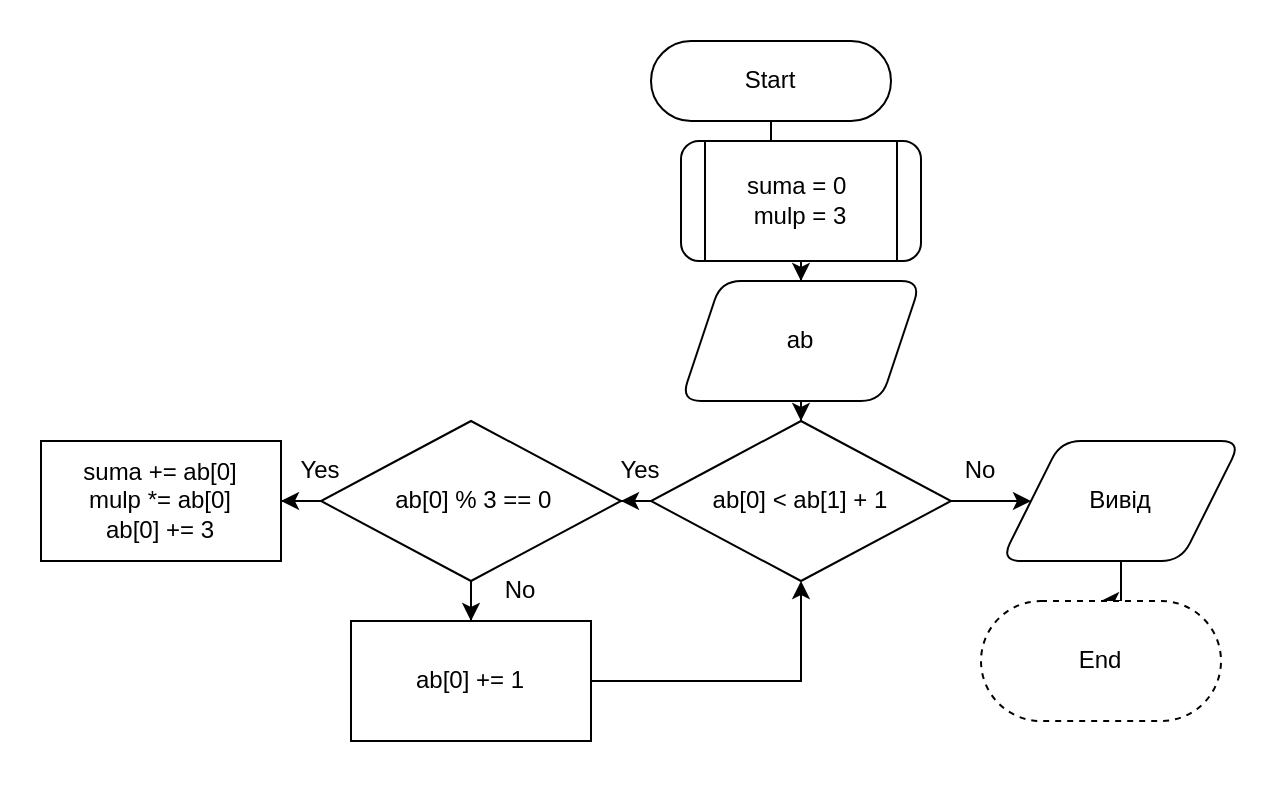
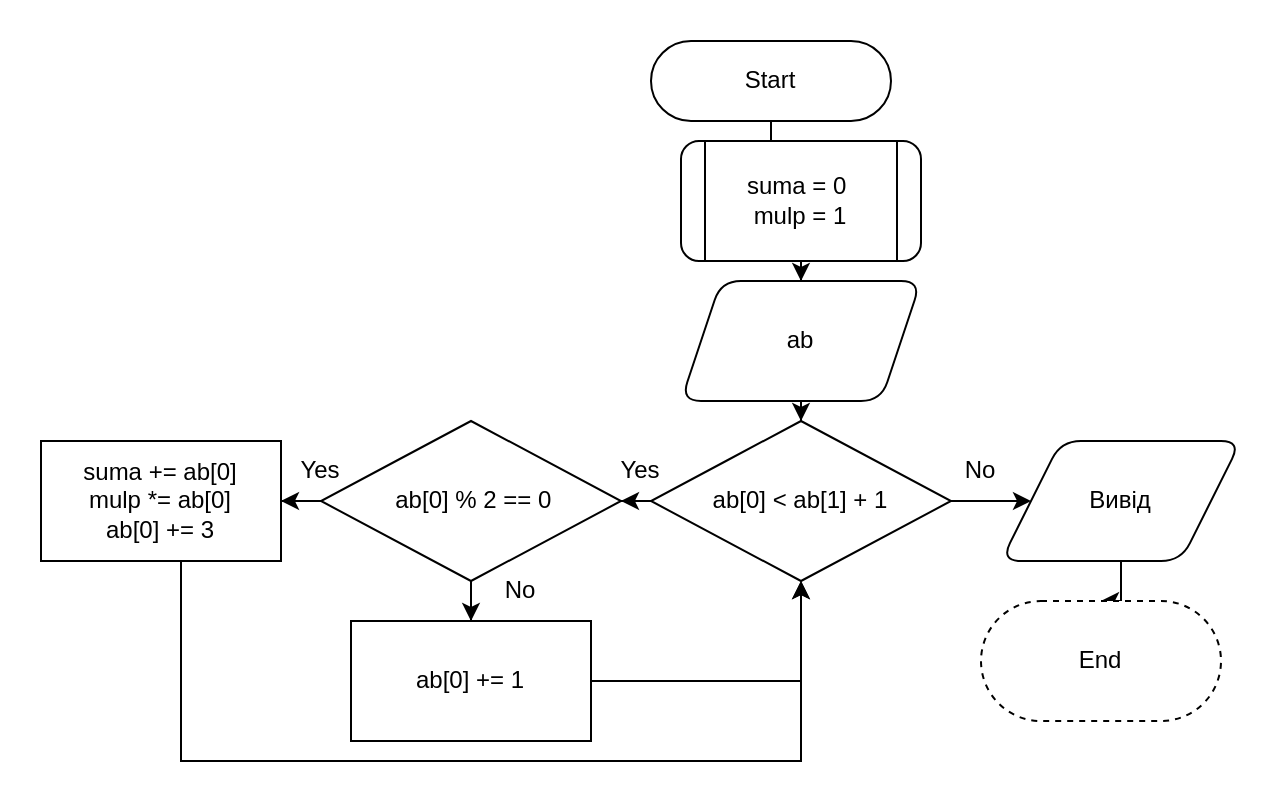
  <mxCell id="0" />
  <mxCell id="1" parent="0" />
  <mxCell id="2" value="" style="edgeStyle=orthogonalEdgeStyle;rounded=0;orthogonalLoop=1;jettySize=auto;html=1;" edge="1" parent="1" source="3" target="5"><mxGeometry relative="1" as="geometry" /></mxCell>
  <mxCell id="3" value="Start" style="rounded=1;whiteSpace=wrap;html=1;fontSize=12;glass=0;strokeWidth=1;shadow=0;arcSize=50;" parent="1" vertex="1"><mxGeometry x="325" y="20" width="120" height="40" as="geometry" /></mxCell>
  <mxCell id="4" value="" style="edgeStyle=orthogonalEdgeStyle;rounded=0;orthogonalLoop=1;jettySize=auto;html=1;" edge="1" parent="1" source="5" target="7"><mxGeometry relative="1" as="geometry" /></mxCell>
- <mxCell id="5" value="suma = 0&amp;nbsp;&lt;div&gt;mulp = 3&lt;/div&gt;" style="shape=process;whiteSpace=wrap;html=1;backgroundOutline=1;rounded=1;glass=0;strokeWidth=1;shadow=0;" vertex="1" parent="1"><mxGeometry x="340" y="70" width="120" height="60" as="geometry" /></mxCell>
+ <mxCell id="5" value="suma = 0&amp;nbsp;&lt;div&gt;mulp = 1&lt;/div&gt;" style="shape=process;whiteSpace=wrap;html=1;backgroundOutline=1;rounded=1;glass=0;strokeWidth=1;shadow=0;" vertex="1" parent="1"><mxGeometry x="340" y="70" width="120" height="60" as="geometry" /></mxCell>
  <mxCell id="6" value="" style="edgeStyle=orthogonalEdgeStyle;rounded=0;orthogonalLoop=1;jettySize=auto;html=1;" edge="1" parent="1" source="7" target="10"><mxGeometry relative="1" as="geometry" /></mxCell>
  <mxCell id="7" value="ab" style="shape=parallelogram;perimeter=parallelogramPerimeter;whiteSpace=wrap;html=1;fixedSize=1;rounded=1;glass=0;strokeWidth=1;shadow=0;" vertex="1" parent="1"><mxGeometry x="340" y="140" width="120" height="60" as="geometry" /></mxCell>
  <mxCell id="8" value="" style="edgeStyle=orthogonalEdgeStyle;rounded=0;orthogonalLoop=1;jettySize=auto;html=1;" edge="1" parent="1" source="10" target="13"><mxGeometry relative="1" as="geometry" /></mxCell>
  <mxCell id="9" style="edgeStyle=orthogonalEdgeStyle;rounded=0;orthogonalLoop=1;jettySize=auto;html=1;entryX=0;entryY=0.5;entryDx=0;entryDy=0;" edge="1" parent="1" source="10" target="23"><mxGeometry relative="1" as="geometry" /></mxCell>
  <mxCell id="10" value="ab[0] &lt; ab[1] + 1" style="rhombus;whiteSpace=wrap;html=1;rounded=1;glass=0;strokeWidth=1;shadow=0;arcSize=0;" vertex="1" parent="1"><mxGeometry x="325" y="210" width="150" height="80" as="geometry" /></mxCell>
  <mxCell id="11" value="" style="edgeStyle=orthogonalEdgeStyle;rounded=0;orthogonalLoop=1;jettySize=auto;html=1;" edge="1" parent="1" source="13" target="15"><mxGeometry relative="1" as="geometry" /></mxCell>
  <mxCell id="12" value="" style="edgeStyle=orthogonalEdgeStyle;rounded=0;orthogonalLoop=1;jettySize=auto;html=1;" edge="1" parent="1" source="13" target="17"><mxGeometry relative="1" as="geometry" /></mxCell>
- <mxCell id="13" value="&amp;nbsp;ab[0] % 3 == 0" style="rhombus;whiteSpace=wrap;html=1;rounded=1;glass=0;strokeWidth=1;shadow=0;arcSize=0;" vertex="1" parent="1"><mxGeometry x="160" y="210" width="150" height="80" as="geometry" /></mxCell>
+ <mxCell id="13" value="&amp;nbsp;ab[0] % 2 == 0" style="rhombus;whiteSpace=wrap;html=1;rounded=1;glass=0;strokeWidth=1;shadow=0;arcSize=0;" vertex="1" parent="1"><mxGeometry x="160" y="210" width="150" height="80" as="geometry" /></mxCell>
+ <mxCell id="14" style="edgeStyle=orthogonalEdgeStyle;rounded=0;orthogonalLoop=1;jettySize=auto;html=1;entryX=0.5;entryY=1;entryDx=0;entryDy=0;" edge="1" parent="1" source="15" target="10"><mxGeometry relative="1" as="geometry"><Array as="points"><mxPoint x="90" y="380" /><mxPoint x="400" y="380" /></Array></mxGeometry></mxCell>
  <mxCell id="15" value="&lt;div&gt;suma += ab[0]&lt;/div&gt;&lt;div&gt;&amp;nbsp;mulp *= ab[0]&amp;nbsp;&lt;/div&gt;&lt;div&gt;ab[0] += 3&lt;/div&gt;" style="whiteSpace=wrap;html=1;rounded=1;glass=0;strokeWidth=1;shadow=0;arcSize=0;" vertex="1" parent="1"><mxGeometry x="20" y="220" width="120" height="60" as="geometry" /></mxCell>
  <mxCell id="16" style="edgeStyle=orthogonalEdgeStyle;rounded=0;orthogonalLoop=1;jettySize=auto;html=1;entryX=0.5;entryY=1;entryDx=0;entryDy=0;" edge="1" parent="1" source="17" target="10"><mxGeometry relative="1" as="geometry" /></mxCell>
  <mxCell id="17" value="ab[0] += 1" style="whiteSpace=wrap;html=1;rounded=1;glass=0;strokeWidth=1;shadow=0;arcSize=0;" vertex="1" parent="1"><mxGeometry x="175" y="310" width="120" height="60" as="geometry" /></mxCell>
  <mxCell id="18" value="Yes" style="text;html=1;align=center;verticalAlign=middle;whiteSpace=wrap;rounded=0;" vertex="1" parent="1"><mxGeometry x="290" y="220" width="60" height="30" as="geometry" /></mxCell>
  <mxCell id="19" value="Yes" style="text;html=1;align=center;verticalAlign=middle;whiteSpace=wrap;rounded=0;" vertex="1" parent="1"><mxGeometry x="130" y="220" width="60" height="30" as="geometry" /></mxCell>
  <mxCell id="20" value="No" style="text;html=1;align=center;verticalAlign=middle;whiteSpace=wrap;rounded=0;" vertex="1" parent="1"><mxGeometry x="230" y="280" width="60" height="30" as="geometry" /></mxCell>
  <mxCell id="21" value="No" style="text;html=1;align=center;verticalAlign=middle;whiteSpace=wrap;rounded=0;" vertex="1" parent="1"><mxGeometry x="460" y="220" width="60" height="30" as="geometry" /></mxCell>
  <mxCell id="22" value="" style="edgeStyle=orthogonalEdgeStyle;rounded=0;orthogonalLoop=1;jettySize=auto;html=1;" edge="1" parent="1" source="23" target="24"><mxGeometry relative="1" as="geometry" /></mxCell>
  <mxCell id="23" value="Вивід" style="shape=parallelogram;perimeter=parallelogramPerimeter;whiteSpace=wrap;html=1;fixedSize=1;size=30;rounded=1;" vertex="1" parent="1"><mxGeometry x="500" y="220" width="120" height="60" as="geometry" /></mxCell>
  <mxCell id="24" value="End" style="whiteSpace=wrap;html=1;rounded=1;arcSize=50;dashed=1;" vertex="1" parent="1"><mxGeometry x="490" y="300" width="120" height="60" as="geometry" /></mxCell>
